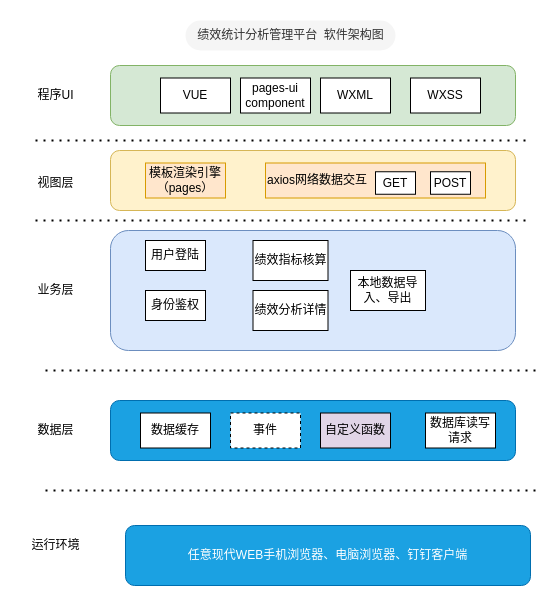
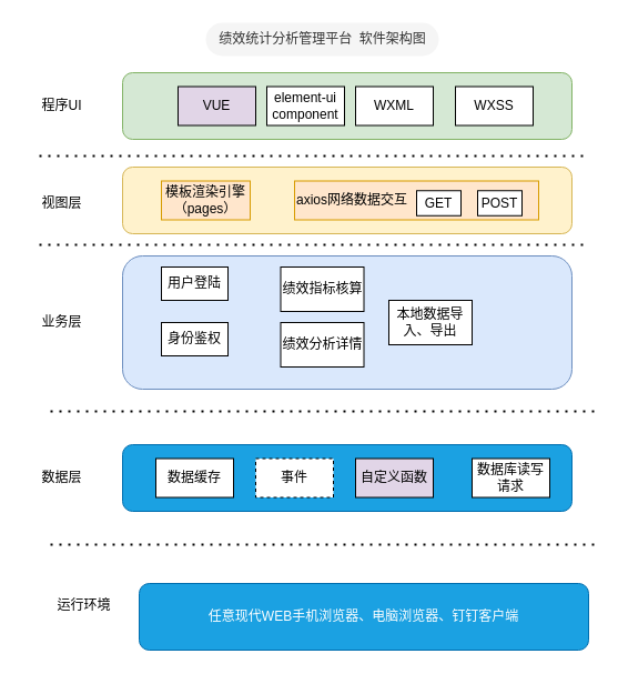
  <mxCell id="0" />
  <mxCell id="1" parent="0" />
  <mxCell id="2" value="绩效统计分析管理平台&amp;nbsp; 软件架构图" style="text;html=1;align=center;verticalAlign=middle;resizable=0;points=[];autosize=1;strokeColor=none;fillColor=#f5f5f5;fontColor=#333333;rounded=1;arcSize=50;" vertex="1" parent="1"><mxGeometry x="185" width="210" height="30" as="geometry" y="20" /></mxCell>
  <mxCell id="3" value="" style="rounded=1;whiteSpace=wrap;html=1;fillColor=#d5e8d4;strokeColor=#82b366;" vertex="1" parent="1"><mxGeometry x="110" y="65" width="405" height="60" as="geometry" /></mxCell>
  <mxCell id="4" value="程序UI" style="text;html=1;align=center;verticalAlign=middle;resizable=0;points=[];autosize=1;strokeColor=none;fillColor=none;" vertex="1" parent="1"><mxGeometry x="25" y="80" width="60" height="30" as="geometry" /></mxCell>
- <mxCell id="5" value="VUE" style="rounded=0;whiteSpace=wrap;html=1;" vertex="1" parent="1"><mxGeometry x="160" y="77.5" width="70" height="35" as="geometry" /></mxCell>
- <mxCell id="6" value="pages-ui component" style="rounded=0;whiteSpace=wrap;html=1;" vertex="1" parent="1"><mxGeometry x="240" y="77.5" width="70" height="35" as="geometry" /></mxCell>
+ <mxCell id="5" value="VUE" style="rounded=0;whiteSpace=wrap;html=1;fillColor=#e1d5e7;" vertex="1" parent="1"><mxGeometry x="160" y="77.5" width="70" height="35" as="geometry" /></mxCell>
+ <mxCell id="6" value="element-ui component" style="rounded=0;whiteSpace=wrap;html=1;" vertex="1" parent="1"><mxGeometry x="240" y="77.5" width="70" height="35" as="geometry" /></mxCell>
  <mxCell id="7" value="WXML&lt;br&gt;" style="rounded=0;whiteSpace=wrap;html=1;" vertex="1" parent="1"><mxGeometry x="320" y="77.5" width="70" height="35" as="geometry" /></mxCell>
  <mxCell id="8" value="WXSS" style="rounded=0;whiteSpace=wrap;html=1;" vertex="1" parent="1"><mxGeometry x="410" y="77.5" width="70" height="35" as="geometry" /></mxCell>
  <mxCell id="9" value="" style="endArrow=none;dashed=1;html=1;dashPattern=1 3;strokeWidth=2;rounded=0;" edge="1" parent="1"><mxGeometry width="50" height="50" relative="1" as="geometry"><mxPoint x="35" y="140" as="sourcePoint" /><mxPoint x="525" y="140" as="targetPoint" /></mxGeometry></mxCell>
  <mxCell id="10" value="" style="rounded=1;whiteSpace=wrap;html=1;fillColor=#fff2cc;strokeColor=#d6b656;" vertex="1" parent="1"><mxGeometry x="110" y="150" width="405" height="60" as="geometry" /></mxCell>
  <mxCell id="11" value="模板渲染引擎&lt;br&gt;（pages）" style="rounded=0;whiteSpace=wrap;html=1;fillColor=#ffe6cc;strokeColor=#d79b00;" vertex="1" parent="1"><mxGeometry x="145" y="162.5" width="80" height="35" as="geometry" /></mxCell>
  <mxCell id="12" value="axios网络数据交互" style="rounded=0;whiteSpace=wrap;html=1;fillColor=#ffe6cc;strokeColor=#d79b00;align=left;" vertex="1" parent="1"><mxGeometry x="265" y="162.5" width="220" height="35" as="geometry" /></mxCell>
  <mxCell id="13" value="视图层" style="text;html=1;align=center;verticalAlign=middle;resizable=0;points=[];autosize=1;strokeColor=none;fillColor=none;" vertex="1" parent="1"><mxGeometry x="25" y="167.5" width="60" height="30" as="geometry" /></mxCell>
  <mxCell id="14" value="GET&lt;span style=&quot;color: rgba(0, 0, 0, 0); font-family: monospace; font-size: 0px; text-align: start;&quot;&gt;%3CmxGraphModel%3E%3Croot%3E%3CmxCell%20id%3D%220%22%2F%3E%3CmxCell%20id%3D%221%22%20parent%3D%220%22%2F%3E%3CmxCell%20id%3D%222%22%20value%3D%22%E7%A8%8B%E5%BA%8FUI%22%20style%3D%22text%3Bhtml%3D1%3Balign%3Dcenter%3BverticalAlign%3Dmiddle%3Bresizable%3D0%3Bpoints%3D%5B%5D%3Bautosize%3D1%3BstrokeColor%3Dnone%3BfillColor%3Dnone%3B%22%20vertex%3D%221%22%20parent%3D%221%22%3E%3CmxGeometry%20x%3D%22100%22%20y%3D%2260%22%20width%3D%2260%22%20height%3D%2230%22%20as%3D%22geometry%22%2F%3E%3C%2FmxCell%3E%3C%2Froot%3E%3C%2FmxGraphModel%3E&lt;/span&gt;" style="rounded=0;whiteSpace=wrap;html=1;" vertex="1" parent="1"><mxGeometry x="375" y="171.25" width="40" height="22.5" as="geometry" /></mxCell>
  <mxCell id="15" value="POST" style="rounded=0;whiteSpace=wrap;html=1;" vertex="1" parent="1"><mxGeometry x="430" y="171.25" width="40" height="22.5" as="geometry" /></mxCell>
  <mxCell id="16" value="" style="endArrow=none;dashed=1;html=1;dashPattern=1 3;strokeWidth=2;rounded=0;" edge="1" parent="1"><mxGeometry width="50" height="50" relative="1" as="geometry"><mxPoint x="35" y="220" as="sourcePoint" /><mxPoint x="525" y="220" as="targetPoint" /></mxGeometry></mxCell>
  <mxCell id="17" value="业务层" style="text;html=1;align=center;verticalAlign=middle;resizable=0;points=[];autosize=1;strokeColor=none;fillColor=none;" vertex="1" parent="1"><mxGeometry x="25" y="275" width="60" height="30" as="geometry" /></mxCell>
  <mxCell id="18" value="" style="rounded=1;whiteSpace=wrap;html=1;fillColor=#dae8fc;strokeColor=#6c8ebf;" vertex="1" parent="1"><mxGeometry x="110" y="230" width="405" height="120" as="geometry" /></mxCell>
  <mxCell id="19" value="用户登陆" style="rounded=0;whiteSpace=wrap;html=1;" vertex="1" parent="1"><mxGeometry x="145" y="240" width="60" height="30" as="geometry" /></mxCell>
  <mxCell id="20" value="身份鉴权" style="rounded=0;whiteSpace=wrap;html=1;" vertex="1" parent="1"><mxGeometry x="145" y="290" width="60" height="30" as="geometry" /></mxCell>
  <mxCell id="21" value="绩效分析详情" style="rounded=0;whiteSpace=wrap;html=1;" vertex="1" parent="1"><mxGeometry x="252.5" y="290" width="75" height="40" as="geometry" /></mxCell>
  <mxCell id="22" value="绩效指标核算" style="rounded=0;whiteSpace=wrap;html=1;" vertex="1" parent="1"><mxGeometry x="252.5" y="240" width="75" height="40" as="geometry" /></mxCell>
  <mxCell id="23" value="本地数据导入、导出" style="rounded=0;whiteSpace=wrap;html=1;" vertex="1" parent="1"><mxGeometry x="350" y="270" width="75" height="40" as="geometry" /></mxCell>
  <mxCell id="24" value="" style="endArrow=none;dashed=1;html=1;dashPattern=1 3;strokeWidth=2;rounded=0;" edge="1" parent="1"><mxGeometry width="50" height="50" relative="1" as="geometry"><mxPoint x="45" y="370" as="sourcePoint" /><mxPoint x="535" y="370" as="targetPoint" /></mxGeometry></mxCell>
  <mxCell id="25" value="" style="rounded=1;whiteSpace=wrap;html=1;fillColor=#1ba1e2;strokeColor=#006EAF;fontColor=#ffffff;" vertex="1" parent="1"><mxGeometry x="110" y="400" width="405" height="60" as="geometry" /></mxCell>
  <mxCell id="26" value="数据层" style="text;html=1;align=center;verticalAlign=middle;resizable=0;points=[];autosize=1;strokeColor=none;fillColor=none;" vertex="1" parent="1"><mxGeometry x="25" y="415" width="60" height="30" as="geometry" /></mxCell>
  <mxCell id="27" value="数据缓存" style="rounded=0;whiteSpace=wrap;html=1;" vertex="1" parent="1"><mxGeometry x="140" y="412.5" width="70" height="35" as="geometry" /></mxCell>
  <mxCell id="28" value="事件" style="rounded=0;whiteSpace=wrap;html=1;dashed=1;" vertex="1" parent="1"><mxGeometry x="230" y="412.5" width="70" height="35" as="geometry" /></mxCell>
  <mxCell id="29" value="自定义函数" style="rounded=0;whiteSpace=wrap;html=1;fillColor=#e1d5e7;" vertex="1" parent="1"><mxGeometry x="320" y="412.5" width="70" height="35" as="geometry" /></mxCell>
  <mxCell id="30" value="数据库读写请求" style="rounded=0;whiteSpace=wrap;html=1;" vertex="1" parent="1"><mxGeometry x="425" y="412.5" width="70" height="35" as="geometry" /></mxCell>
  <mxCell id="31" value="" style="endArrow=none;dashed=1;html=1;dashPattern=1 3;strokeWidth=2;rounded=0;" edge="1" parent="1"><mxGeometry width="50" height="50" relative="1" as="geometry"><mxPoint x="45" y="490" as="sourcePoint" /><mxPoint x="535" y="490" as="targetPoint" /></mxGeometry></mxCell>
- <mxCell id="32" value="运行环境" style="text;html=1;align=center;verticalAlign=middle;resizable=0;points=[];autosize=1;strokeColor=none;fillColor=none;" vertex="1" parent="1"><mxGeometry x="20" y="530" width="70" height="30" as="geometry" /></mxCell>
+ <mxCell id="32" value="运行环境" style="text;html=1;align=center;verticalAlign=middle;resizable=0;points=[];autosize=1;strokeColor=none;fillColor=none;" vertex="1" parent="1"><mxGeometry x="40" y="530" width="70" height="30" as="geometry" /></mxCell>
  <mxCell id="33" value="任意现代WEB手机浏览器、电脑浏览器、钉钉客户端" style="rounded=1;whiteSpace=wrap;html=1;fillColor=#1ba1e2;strokeColor=#006EAF;fontColor=#ffffff;" vertex="1" parent="1"><mxGeometry x="125" y="525" width="405" height="60" as="geometry" /></mxCell>
